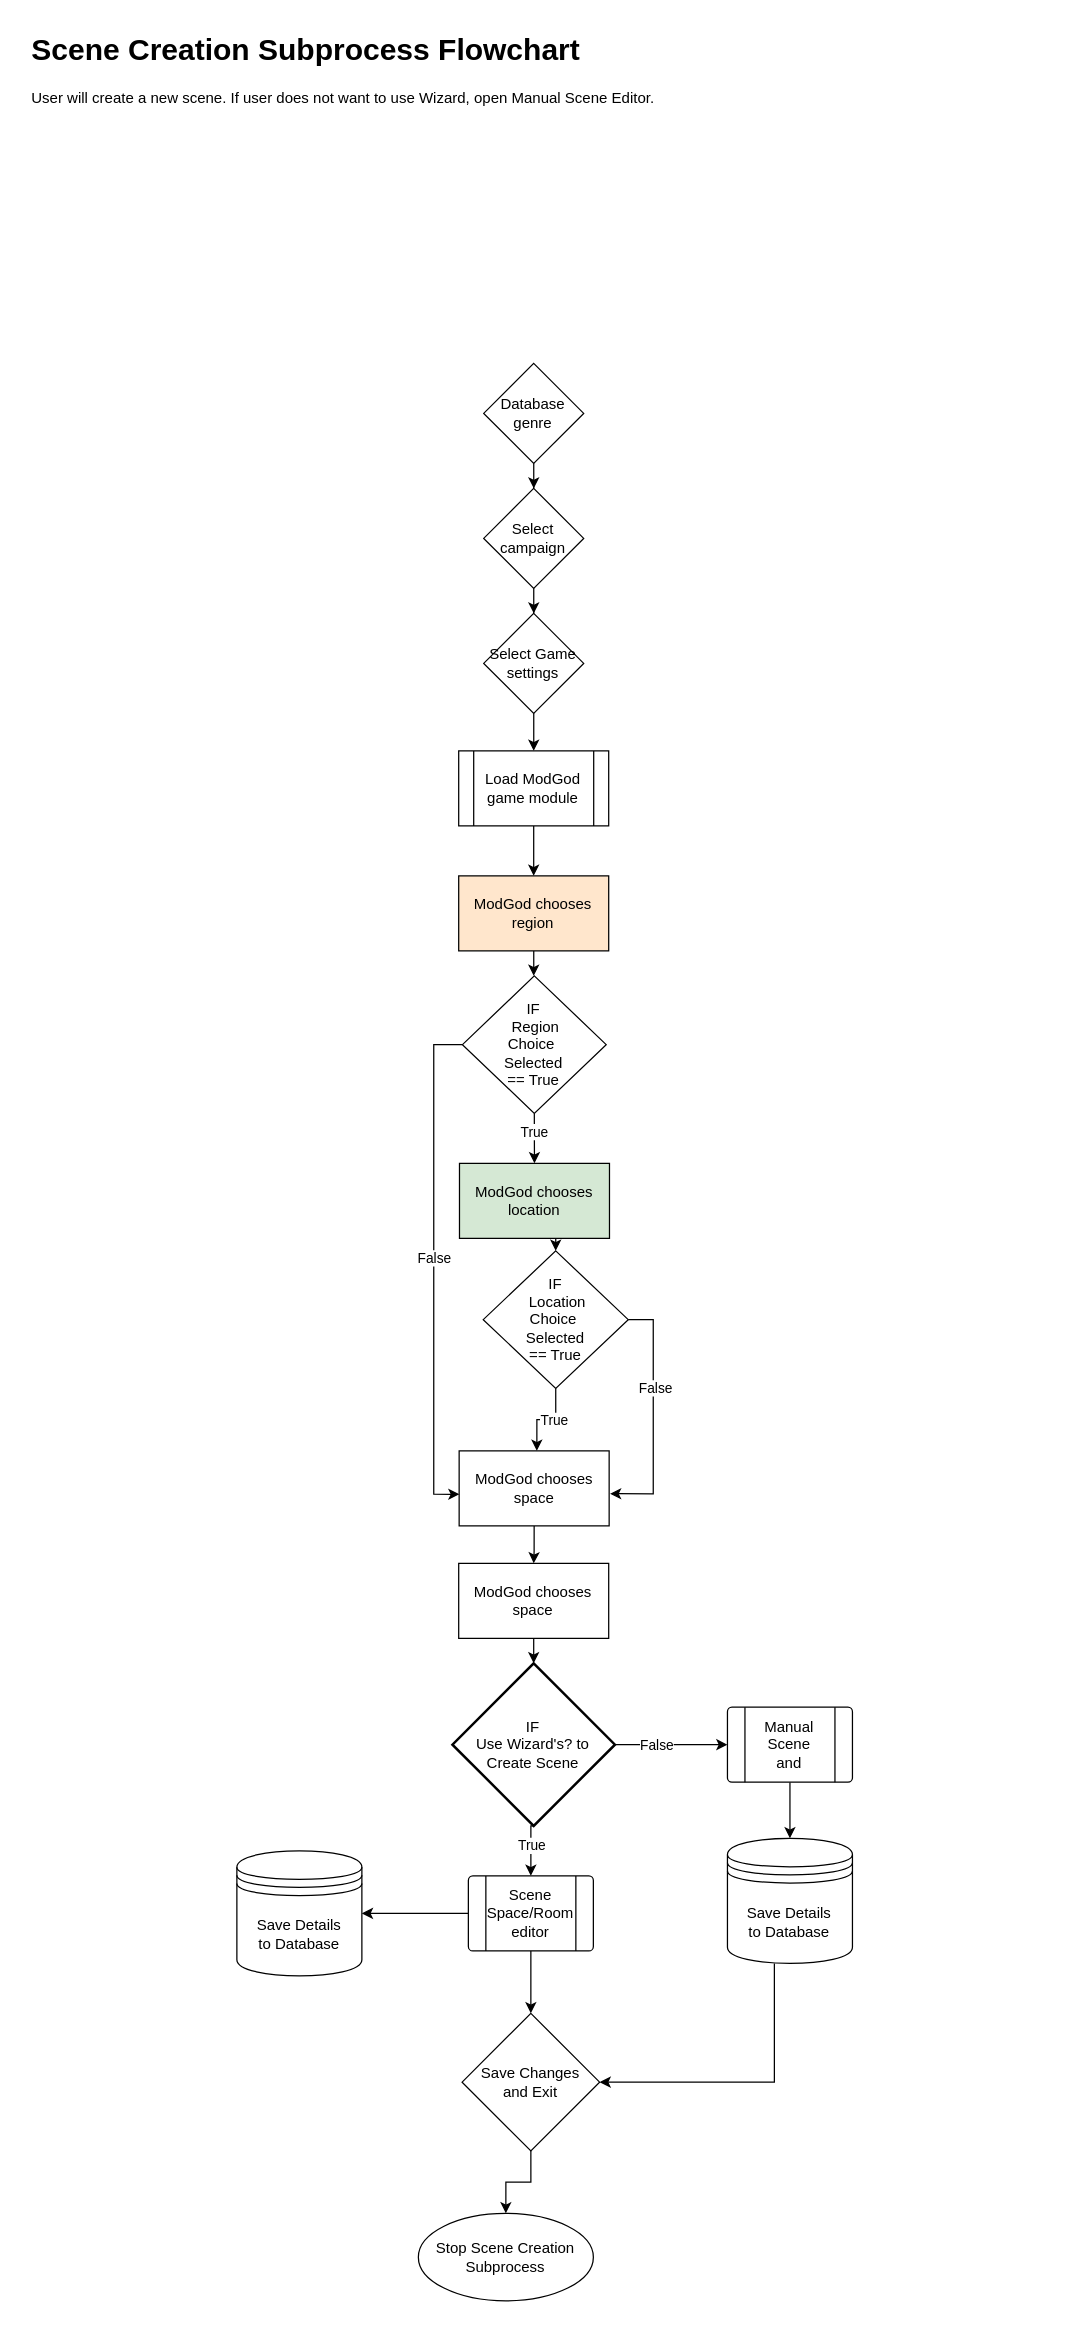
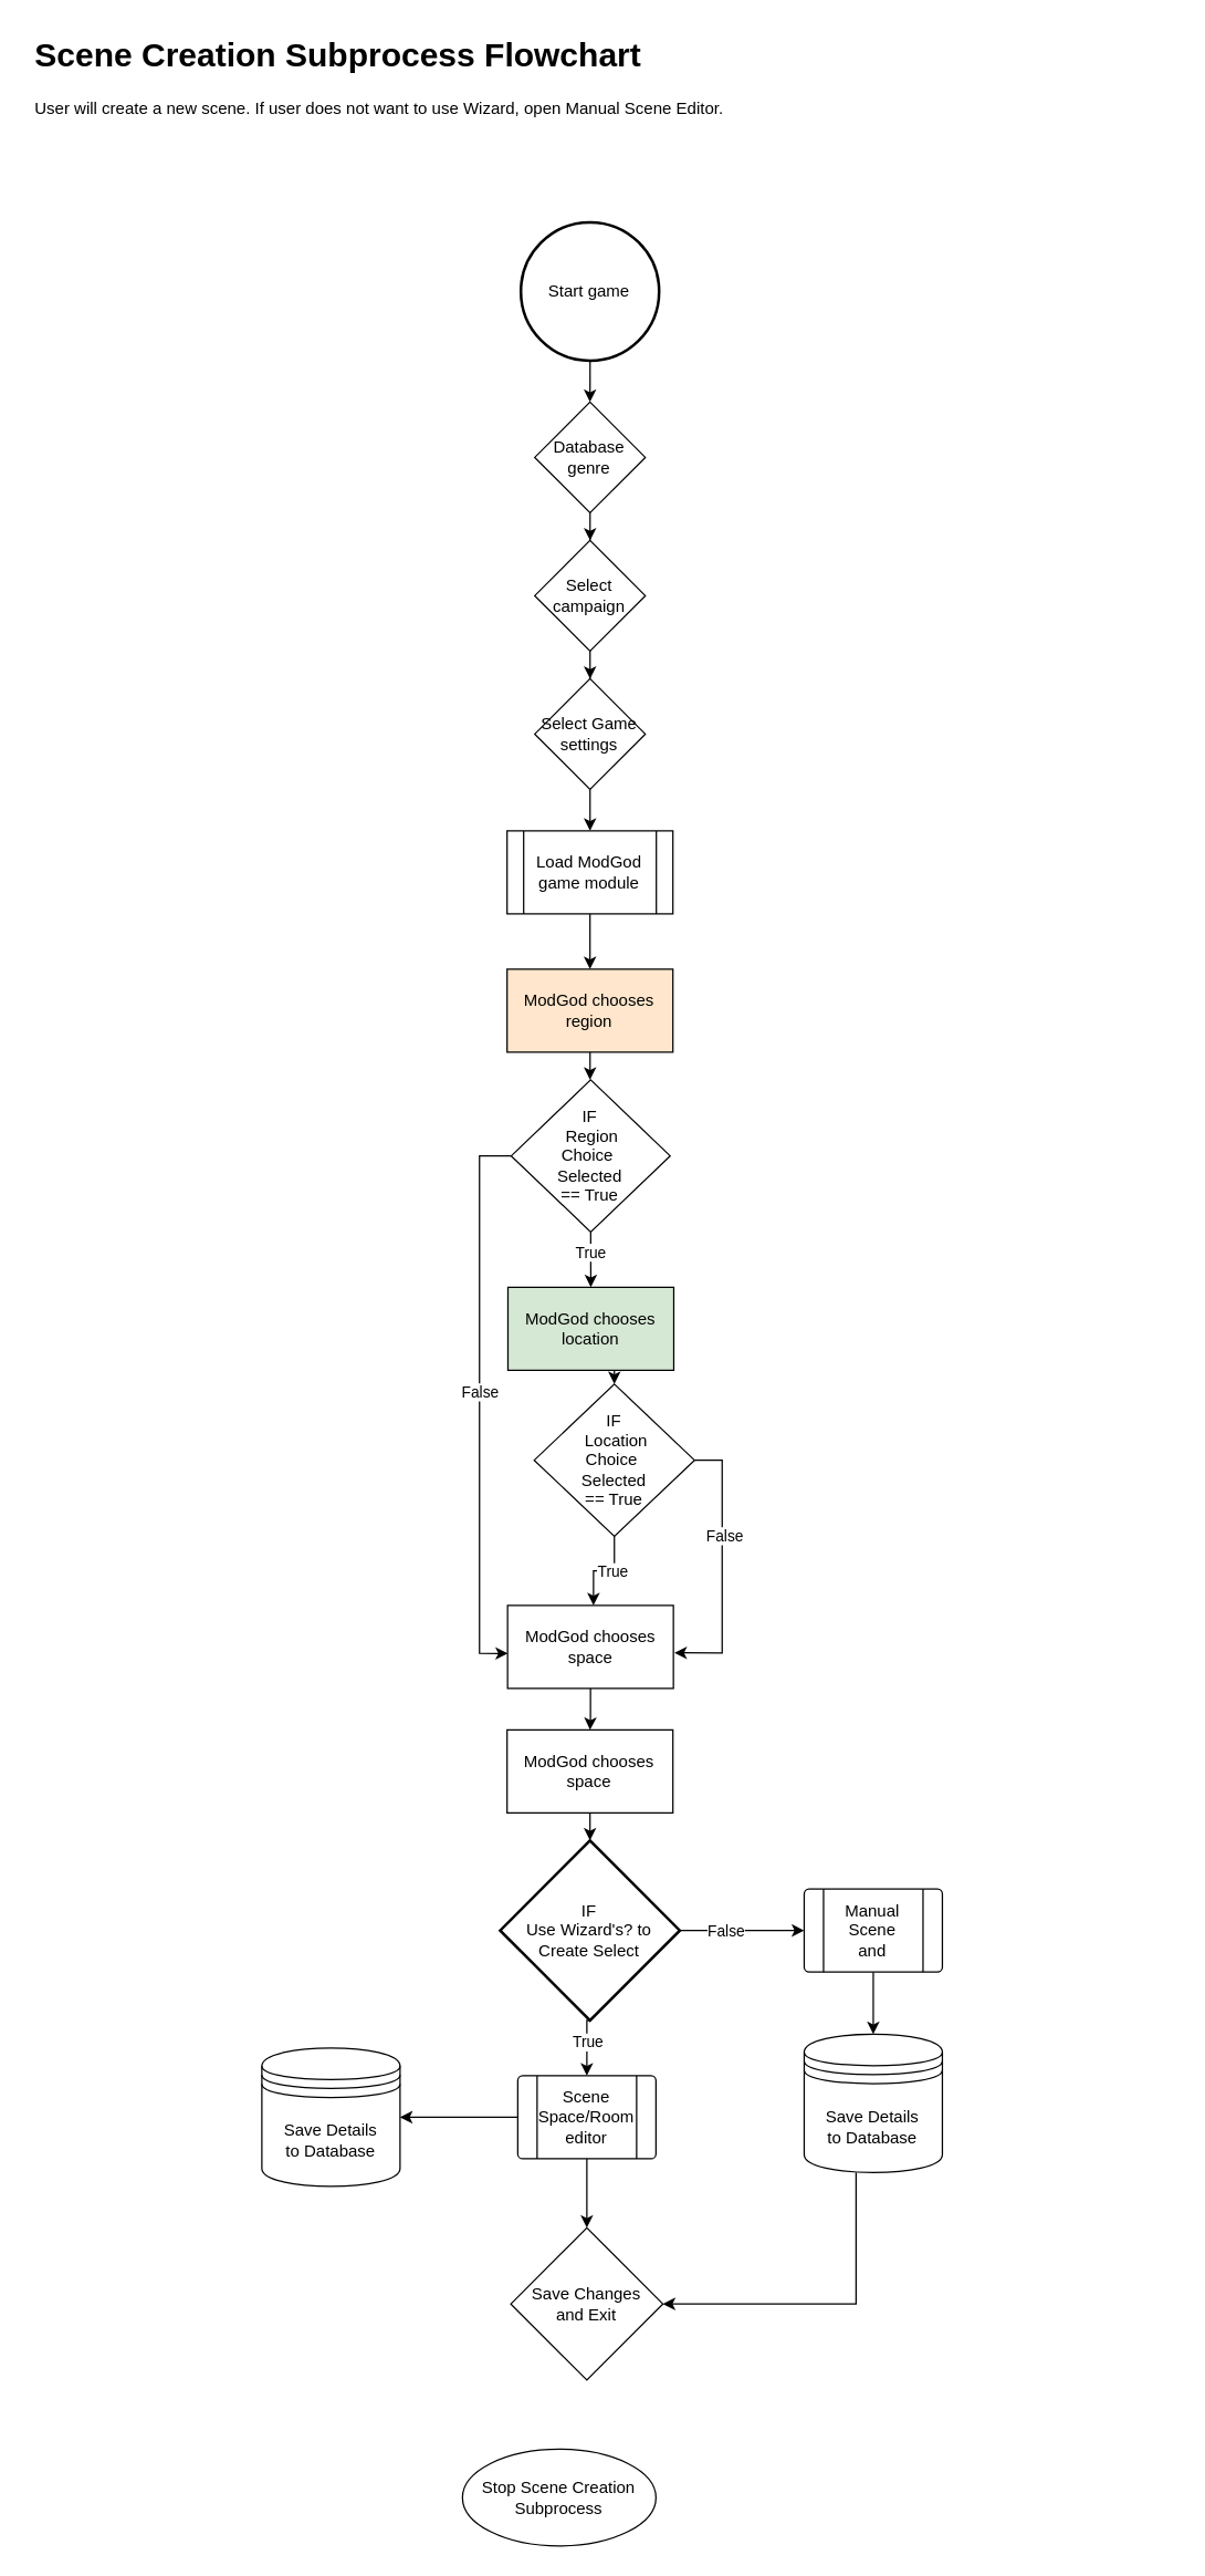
  <mxCell id="0" />
  <mxCell id="1" parent="0" />
+ <mxCell id="2" style="edgeStyle=orthogonalEdgeStyle;rounded=0;orthogonalLoop=1;jettySize=auto;html=1;entryX=0.5;entryY=0;entryDx=0;entryDy=0;" parent="1" source="3" target="5" edge="1"><mxGeometry relative="1" as="geometry" /></mxCell>
+ <mxCell id="3" value="Start game" style="strokeWidth=2;html=1;shape=mxgraph.flowchart.start_2;whiteSpace=wrap;" parent="1" vertex="1"><mxGeometry x="376.46" y="160" width="100" height="100" as="geometry" /></mxCell>
  <mxCell id="4" value="" style="edgeStyle=orthogonalEdgeStyle;rounded=0;orthogonalLoop=1;jettySize=auto;html=1;" parent="1" source="5" target="7" edge="1"><mxGeometry relative="1" as="geometry" /></mxCell>
  <mxCell id="5" value="Database genre" style="rhombus;whiteSpace=wrap;html=1;" parent="1" vertex="1"><mxGeometry x="386.46" y="290" width="80" height="80" as="geometry" /></mxCell>
  <mxCell id="6" value="" style="edgeStyle=orthogonalEdgeStyle;rounded=0;orthogonalLoop=1;jettySize=auto;html=1;" parent="1" source="7" target="9" edge="1"><mxGeometry relative="1" as="geometry" /></mxCell>
  <mxCell id="7" value="Select campaign" style="rhombus;whiteSpace=wrap;html=1;" parent="1" vertex="1"><mxGeometry x="386.46" y="390" width="80" height="80" as="geometry" /></mxCell>
  <mxCell id="8" value="" style="edgeStyle=orthogonalEdgeStyle;rounded=0;orthogonalLoop=1;jettySize=auto;html=1;" parent="1" source="9" target="11" edge="1"><mxGeometry relative="1" as="geometry" /></mxCell>
  <mxCell id="9" value="Select Game settings" style="rhombus;whiteSpace=wrap;html=1;" parent="1" vertex="1"><mxGeometry x="386.46" y="490" width="80" height="80" as="geometry" /></mxCell>
  <mxCell id="10" style="edgeStyle=orthogonalEdgeStyle;rounded=0;orthogonalLoop=1;jettySize=auto;html=1;exitX=0.5;exitY=1;exitDx=0;exitDy=0;entryX=0.5;entryY=0;entryDx=0;entryDy=0;" parent="1" source="11" target="13" edge="1"><mxGeometry relative="1" as="geometry"><mxPoint x="426.395" y="690" as="targetPoint" /></mxGeometry></mxCell>
  <mxCell id="11" value="Load ModGod game module" style="shape=process;whiteSpace=wrap;html=1;backgroundOutline=1;" parent="1" vertex="1"><mxGeometry x="366.46" y="600" width="120" height="60" as="geometry" /></mxCell>
  <mxCell id="12" style="edgeStyle=orthogonalEdgeStyle;rounded=0;orthogonalLoop=1;jettySize=auto;html=1;entryX=0.5;entryY=0;entryDx=0;entryDy=0;" parent="1" source="13" target="20" edge="1"><mxGeometry relative="1" as="geometry"><mxPoint x="426.46" y="800" as="targetPoint" /></mxGeometry></mxCell>
  <mxCell id="13" value="ModGod chooses region" style="rounded=0;whiteSpace=wrap;html=1;fillColor=#ffe6cc;" parent="1" vertex="1"><mxGeometry x="366.46" y="700" width="120" height="60" as="geometry" /></mxCell>
  <mxCell id="14" style="edgeStyle=orthogonalEdgeStyle;rounded=0;orthogonalLoop=1;jettySize=auto;html=1;exitX=0.5;exitY=1;exitDx=0;exitDy=0;" parent="1" source="15" target="45" edge="1"><mxGeometry relative="1" as="geometry" /></mxCell>
  <mxCell id="15" value="ModGod chooses space" style="rounded=0;whiteSpace=wrap;html=1;" parent="1" vertex="1"><mxGeometry x="366.82" y="1160" width="120" height="60" as="geometry" /></mxCell>
  <mxCell id="16" style="edgeStyle=orthogonalEdgeStyle;rounded=0;orthogonalLoop=1;jettySize=auto;html=1;exitX=0.5;exitY=1;exitDx=0;exitDy=0;entryX=0.5;entryY=0;entryDx=0;entryDy=0;" parent="1" source="20" target="22" edge="1"><mxGeometry relative="1" as="geometry" /></mxCell>
  <mxCell id="17" value="True" style="edgeLabel;html=1;align=center;verticalAlign=middle;resizable=0;points=[];" parent="16" vertex="1" connectable="0"><mxGeometry x="-0.274" relative="1" as="geometry"><mxPoint as="offset" /></mxGeometry></mxCell>
  <mxCell id="18" style="edgeStyle=orthogonalEdgeStyle;rounded=0;orthogonalLoop=1;jettySize=auto;html=1;entryX=0.002;entryY=0.579;entryDx=0;entryDy=0;entryPerimeter=0;" parent="1" source="20" target="15" edge="1"><mxGeometry relative="1" as="geometry"><Array as="points"><mxPoint x="346.46" y="835" /><mxPoint x="346.46" y="1195" /></Array></mxGeometry></mxCell>
  <mxCell id="19" value="False" style="edgeLabel;html=1;align=center;verticalAlign=middle;resizable=0;points=[];" parent="18" vertex="1" connectable="0"><mxGeometry x="-0.043" relative="1" as="geometry"><mxPoint as="offset" /></mxGeometry></mxCell>
  <mxCell id="20" value="IF&lt;br&gt;&amp;nbsp;Region&lt;br&gt;Choice&amp;nbsp;&lt;br&gt;Selected&lt;br&gt;== True" style="rhombus;whiteSpace=wrap;html=1;" parent="1" vertex="1"><mxGeometry x="369.46" y="780" width="115" height="110" as="geometry" /></mxCell>
  <mxCell id="21" style="edgeStyle=orthogonalEdgeStyle;rounded=0;orthogonalLoop=1;jettySize=auto;html=1;exitX=0.5;exitY=1;exitDx=0;exitDy=0;entryX=0.5;entryY=0;entryDx=0;entryDy=0;" parent="1" source="22" target="27" edge="1"><mxGeometry relative="1" as="geometry" /></mxCell>
  <mxCell id="22" value="ModGod chooses location" style="rounded=0;whiteSpace=wrap;html=1;fillColor=#d5e8d4;" parent="1" vertex="1"><mxGeometry x="367.09" y="930" width="120" height="60" as="geometry" /></mxCell>
  <mxCell id="23" style="edgeStyle=orthogonalEdgeStyle;rounded=0;orthogonalLoop=1;jettySize=auto;html=1;exitX=0.5;exitY=1;exitDx=0;exitDy=0;entryX=0.518;entryY=0;entryDx=0;entryDy=0;entryPerimeter=0;" parent="1" source="27" target="15" edge="1"><mxGeometry relative="1" as="geometry"><mxPoint x="428.963" y="1150" as="targetPoint" /></mxGeometry></mxCell>
  <mxCell id="24" value="True" style="edgeLabel;html=1;align=center;verticalAlign=middle;resizable=0;points=[];" parent="23" vertex="1" connectable="0"><mxGeometry x="-0.175" relative="1" as="geometry"><mxPoint as="offset" /></mxGeometry></mxCell>
  <mxCell id="25" style="edgeStyle=orthogonalEdgeStyle;rounded=0;orthogonalLoop=1;jettySize=auto;html=1;exitX=1;exitY=0.5;exitDx=0;exitDy=0;entryX=1.006;entryY=0.571;entryDx=0;entryDy=0;entryPerimeter=0;" parent="1" source="27" target="15" edge="1"><mxGeometry relative="1" as="geometry" /></mxCell>
  <mxCell id="26" value="False" style="edgeLabel;html=1;align=center;verticalAlign=middle;resizable=0;points=[];" parent="25" vertex="1" connectable="0"><mxGeometry x="-0.228" y="1" relative="1" as="geometry"><mxPoint as="offset" /></mxGeometry></mxCell>
  <mxCell id="27" value="IF&lt;br&gt;&amp;nbsp;Location&lt;br&gt;Choice&amp;nbsp;&lt;br&gt;Selected&lt;br&gt;== True" style="rhombus;whiteSpace=wrap;html=1;" parent="1" vertex="1"><mxGeometry x="386.09" y="1000" width="116" height="110" as="geometry" /></mxCell>
  <mxCell id="28" value="Stop Scene Creation Subprocess" style="ellipse;whiteSpace=wrap;html=1;rounded=0;" parent="1" vertex="1"><mxGeometry x="334.19" y="1770" width="140" height="70" as="geometry" /></mxCell>
  <mxCell id="29" value="Save Details&lt;br&gt;to&amp;nbsp;Database" style="shape=datastore;whiteSpace=wrap;html=1;" parent="1" vertex="1"><mxGeometry x="189" y="1480" width="100" height="100" as="geometry" /></mxCell>
  <mxCell id="30" style="edgeStyle=orthogonalEdgeStyle;rounded=0;orthogonalLoop=1;jettySize=auto;html=1;entryX=1;entryY=0.5;entryDx=0;entryDy=0;" parent="1" source="32" target="29" edge="1"><mxGeometry relative="1" as="geometry" /></mxCell>
  <mxCell id="31" style="edgeStyle=orthogonalEdgeStyle;rounded=0;orthogonalLoop=1;jettySize=auto;html=1;" parent="1" source="32" target="41" edge="1"><mxGeometry relative="1" as="geometry" /></mxCell>
  <mxCell id="32" value="Scene&lt;br&gt;Space/Room editor" style="verticalLabelPosition=middle;verticalAlign=middle;html=1;shape=process;whiteSpace=wrap;rounded=1;size=0.14;arcSize=6;labelPosition=center;align=center;" parent="1" vertex="1"><mxGeometry x="374.19" y="1500" width="100" height="60" as="geometry" /></mxCell>
  <mxCell id="33" style="edgeStyle=orthogonalEdgeStyle;rounded=0;orthogonalLoop=1;jettySize=auto;html=1;exitX=0.5;exitY=1;exitDx=0;exitDy=0;exitPerimeter=0;" parent="1" source="37" target="32" edge="1"><mxGeometry relative="1" as="geometry"><Array as="points"><mxPoint x="424.19" y="1480" /><mxPoint x="424.19" y="1480" /></Array></mxGeometry></mxCell>
  <mxCell id="34" value="True" style="edgeLabel;html=1;align=center;verticalAlign=middle;resizable=0;points=[];" parent="33" vertex="1" connectable="0"><mxGeometry x="-0.166" relative="1" as="geometry"><mxPoint as="offset" /></mxGeometry></mxCell>
  <mxCell id="35" style="edgeStyle=orthogonalEdgeStyle;rounded=0;orthogonalLoop=1;jettySize=auto;html=1;exitX=1;exitY=0.5;exitDx=0;exitDy=0;exitPerimeter=0;entryX=0;entryY=0.5;entryDx=0;entryDy=0;" parent="1" source="37" target="39" edge="1"><mxGeometry relative="1" as="geometry"><mxPoint x="579.19" y="1390" as="targetPoint" /></mxGeometry></mxCell>
  <mxCell id="36" value="False" style="edgeLabel;html=1;align=center;verticalAlign=middle;resizable=0;points=[];" parent="35" vertex="1" connectable="0"><mxGeometry x="-0.269" relative="1" as="geometry"><mxPoint as="offset" /></mxGeometry></mxCell>
- <mxCell id="37" value="IF&lt;br&gt;Use Wizard's? to Create Scene" style="strokeWidth=2;html=1;shape=mxgraph.flowchart.decision;whiteSpace=wrap;" parent="1" vertex="1"><mxGeometry x="361.46" y="1330" width="130" height="130" as="geometry" /></mxCell>
+ <mxCell id="37" value="IF&lt;br&gt;Use Wizard's? to Create Select" style="strokeWidth=2;html=1;shape=mxgraph.flowchart.decision;whiteSpace=wrap;" parent="1" vertex="1"><mxGeometry x="361.46" y="1330" width="130" height="130" as="geometry" /></mxCell>
  <mxCell id="38" style="edgeStyle=orthogonalEdgeStyle;rounded=0;orthogonalLoop=1;jettySize=auto;html=1;exitX=0.5;exitY=1;exitDx=0;exitDy=0;entryX=0.5;entryY=0;entryDx=0;entryDy=0;" parent="1" source="39" target="43" edge="1"><mxGeometry relative="1" as="geometry" /></mxCell>
  <mxCell id="39" value="Manual&lt;br&gt;Scene&lt;br&gt;and" style="verticalLabelPosition=middle;verticalAlign=middle;html=1;shape=process;whiteSpace=wrap;rounded=1;size=0.14;arcSize=6;labelPosition=center;align=center;" parent="1" vertex="1"><mxGeometry x="581.46" y="1365" width="100" height="60" as="geometry" /></mxCell>
- <mxCell id="40" style="edgeStyle=orthogonalEdgeStyle;rounded=0;orthogonalLoop=1;jettySize=auto;html=1;exitX=0.5;exitY=1;exitDx=0;exitDy=0;" parent="1" source="41" target="28" edge="1"><mxGeometry relative="1" as="geometry" /></mxCell>
  <mxCell id="41" value="Save Changes &lt;br&gt;and&amp;nbsp;Exit" style="rhombus;whiteSpace=wrap;html=1;" parent="1" vertex="1"><mxGeometry x="369.19" y="1610" width="110" height="110" as="geometry" /></mxCell>
  <mxCell id="42" style="edgeStyle=orthogonalEdgeStyle;rounded=0;orthogonalLoop=1;jettySize=auto;html=1;entryX=1;entryY=0.5;entryDx=0;entryDy=0;" parent="1" source="43" target="41" edge="1"><mxGeometry relative="1" as="geometry"><mxPoint x="619.19" y="1670" as="targetPoint" /><Array as="points"><mxPoint x="619" y="1665" /></Array></mxGeometry></mxCell>
  <mxCell id="43" value="Save Details&lt;br&gt;to&amp;nbsp;Database" style="shape=datastore;whiteSpace=wrap;html=1;" parent="1" vertex="1"><mxGeometry x="581.46" y="1470" width="100" height="100" as="geometry" /></mxCell>
  <mxCell id="44" style="edgeStyle=orthogonalEdgeStyle;rounded=0;orthogonalLoop=1;jettySize=auto;html=1;exitX=0.5;exitY=1;exitDx=0;exitDy=0;entryX=0.5;entryY=0;entryDx=0;entryDy=0;entryPerimeter=0;" parent="1" source="45" target="37" edge="1"><mxGeometry relative="1" as="geometry" /></mxCell>
  <mxCell id="45" value="ModGod chooses space" style="rounded=0;whiteSpace=wrap;html=1;" parent="1" vertex="1"><mxGeometry x="366.46" y="1250" width="120" height="60" as="geometry" /></mxCell>
  <mxCell id="46" value="&lt;h1&gt;Scene Creation Subprocess Flowchart&lt;/h1&gt;&lt;p&gt;User will create a new scene. If user does not want to use Wizard, open Manual Scene Editor.&lt;/p&gt;" style="text;html=1;strokeColor=none;fillColor=none;spacing=5;spacingTop=-20;whiteSpace=wrap;overflow=hidden;rounded=0;" vertex="1" parent="1"><mxGeometry x="20" y="20" width="830" height="120" as="geometry" /></mxCell>
